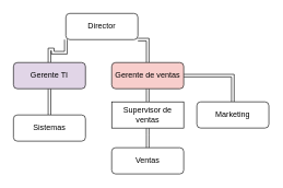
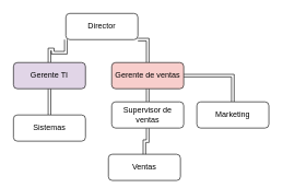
  <mxCell id="0" />
  <mxCell id="1" parent="0" />
  <mxCell id="2" style="edgeStyle=orthogonalEdgeStyle;rounded=0;orthogonalLoop=1;jettySize=auto;html=1;exitX=1;exitY=1;exitDx=0;exitDy=0;entryX=0.5;entryY=0;entryDx=0;entryDy=0;shape=link;" edge="1" parent="1" source="4" target="7"><mxGeometry relative="1" as="geometry" /></mxCell>
  <mxCell id="3" style="edgeStyle=orthogonalEdgeStyle;rounded=0;orthogonalLoop=1;jettySize=auto;html=1;exitX=0;exitY=1;exitDx=0;exitDy=0;entryX=0.5;entryY=0;entryDx=0;entryDy=0;shape=link;" edge="1" parent="1" source="4" target="9"><mxGeometry relative="1" as="geometry" /></mxCell>
  <mxCell id="4" value="&lt;div&gt;Director&lt;/div&gt;" style="rounded=1;whiteSpace=wrap;html=1;" vertex="1" parent="1"><mxGeometry x="100" y="20" width="110" height="40" as="geometry" /></mxCell>
  <mxCell id="5" value="" style="edgeStyle=orthogonalEdgeStyle;rounded=0;orthogonalLoop=1;jettySize=auto;html=1;shape=link;" edge="1" parent="1" source="7" target="13"><mxGeometry relative="1" as="geometry" /></mxCell>
  <mxCell id="6" style="edgeStyle=orthogonalEdgeStyle;rounded=0;orthogonalLoop=1;jettySize=auto;html=1;exitX=1;exitY=0.5;exitDx=0;exitDy=0;shape=link;" edge="1" parent="1" source="7" target="11"><mxGeometry relative="1" as="geometry" /></mxCell>
  <mxCell id="7" value="Gerente de ventas" style="rounded=1;whiteSpace=wrap;html=1;fillColor=#f8cecc;" vertex="1" parent="1"><mxGeometry x="170" y="95" width="110" height="40" as="geometry" /></mxCell>
  <mxCell id="8" value="" style="edgeStyle=orthogonalEdgeStyle;rounded=0;orthogonalLoop=1;jettySize=auto;html=1;shape=link;" edge="1" parent="1" source="9" target="14"><mxGeometry relative="1" as="geometry" /></mxCell>
  <mxCell id="9" value="Gerente TI" style="rounded=1;whiteSpace=wrap;html=1;fillColor=#e1d5e7;" vertex="1" parent="1"><mxGeometry x="20" y="95" width="110" height="40" as="geometry" /></mxCell>
- <mxCell id="10" value="Ventas" style="rounded=1;whiteSpace=wrap;html=1;" vertex="1" parent="1"><mxGeometry x="170" y="225" width="110" height="40" as="geometry" /></mxCell>
+ <mxCell id="10" value="Ventas" style="rounded=1;whiteSpace=wrap;html=1;" vertex="1" parent="1"><mxGeometry x="165" y="235" width="110" height="40" as="geometry" /></mxCell>
  <mxCell id="11" value="Marketing" style="rounded=1;whiteSpace=wrap;html=1;" vertex="1" parent="1"><mxGeometry x="300" y="155" width="110" height="40" as="geometry" /></mxCell>
  <mxCell id="12" value="" style="edgeStyle=orthogonalEdgeStyle;rounded=0;orthogonalLoop=1;jettySize=auto;html=1;shape=link;" edge="1" parent="1" source="13" target="10"><mxGeometry relative="1" as="geometry" /></mxCell>
- <mxCell id="13" value="Supervisor de ventas" style="whiteSpace=wrap;html=1;rounded=0;" vertex="1" parent="1"><mxGeometry x="170" y="155" width="110" height="40" as="geometry" /></mxCell>
+ <mxCell id="13" value="Supervisor de ventas" style="rounded=1;whiteSpace=wrap;html=1;" vertex="1" parent="1"><mxGeometry x="170" y="155" width="110" height="40" as="geometry" /></mxCell>
  <mxCell id="14" value="Sistemas" style="rounded=1;whiteSpace=wrap;html=1;" vertex="1" parent="1"><mxGeometry x="20" y="175" width="110" height="40" as="geometry" /></mxCell>
